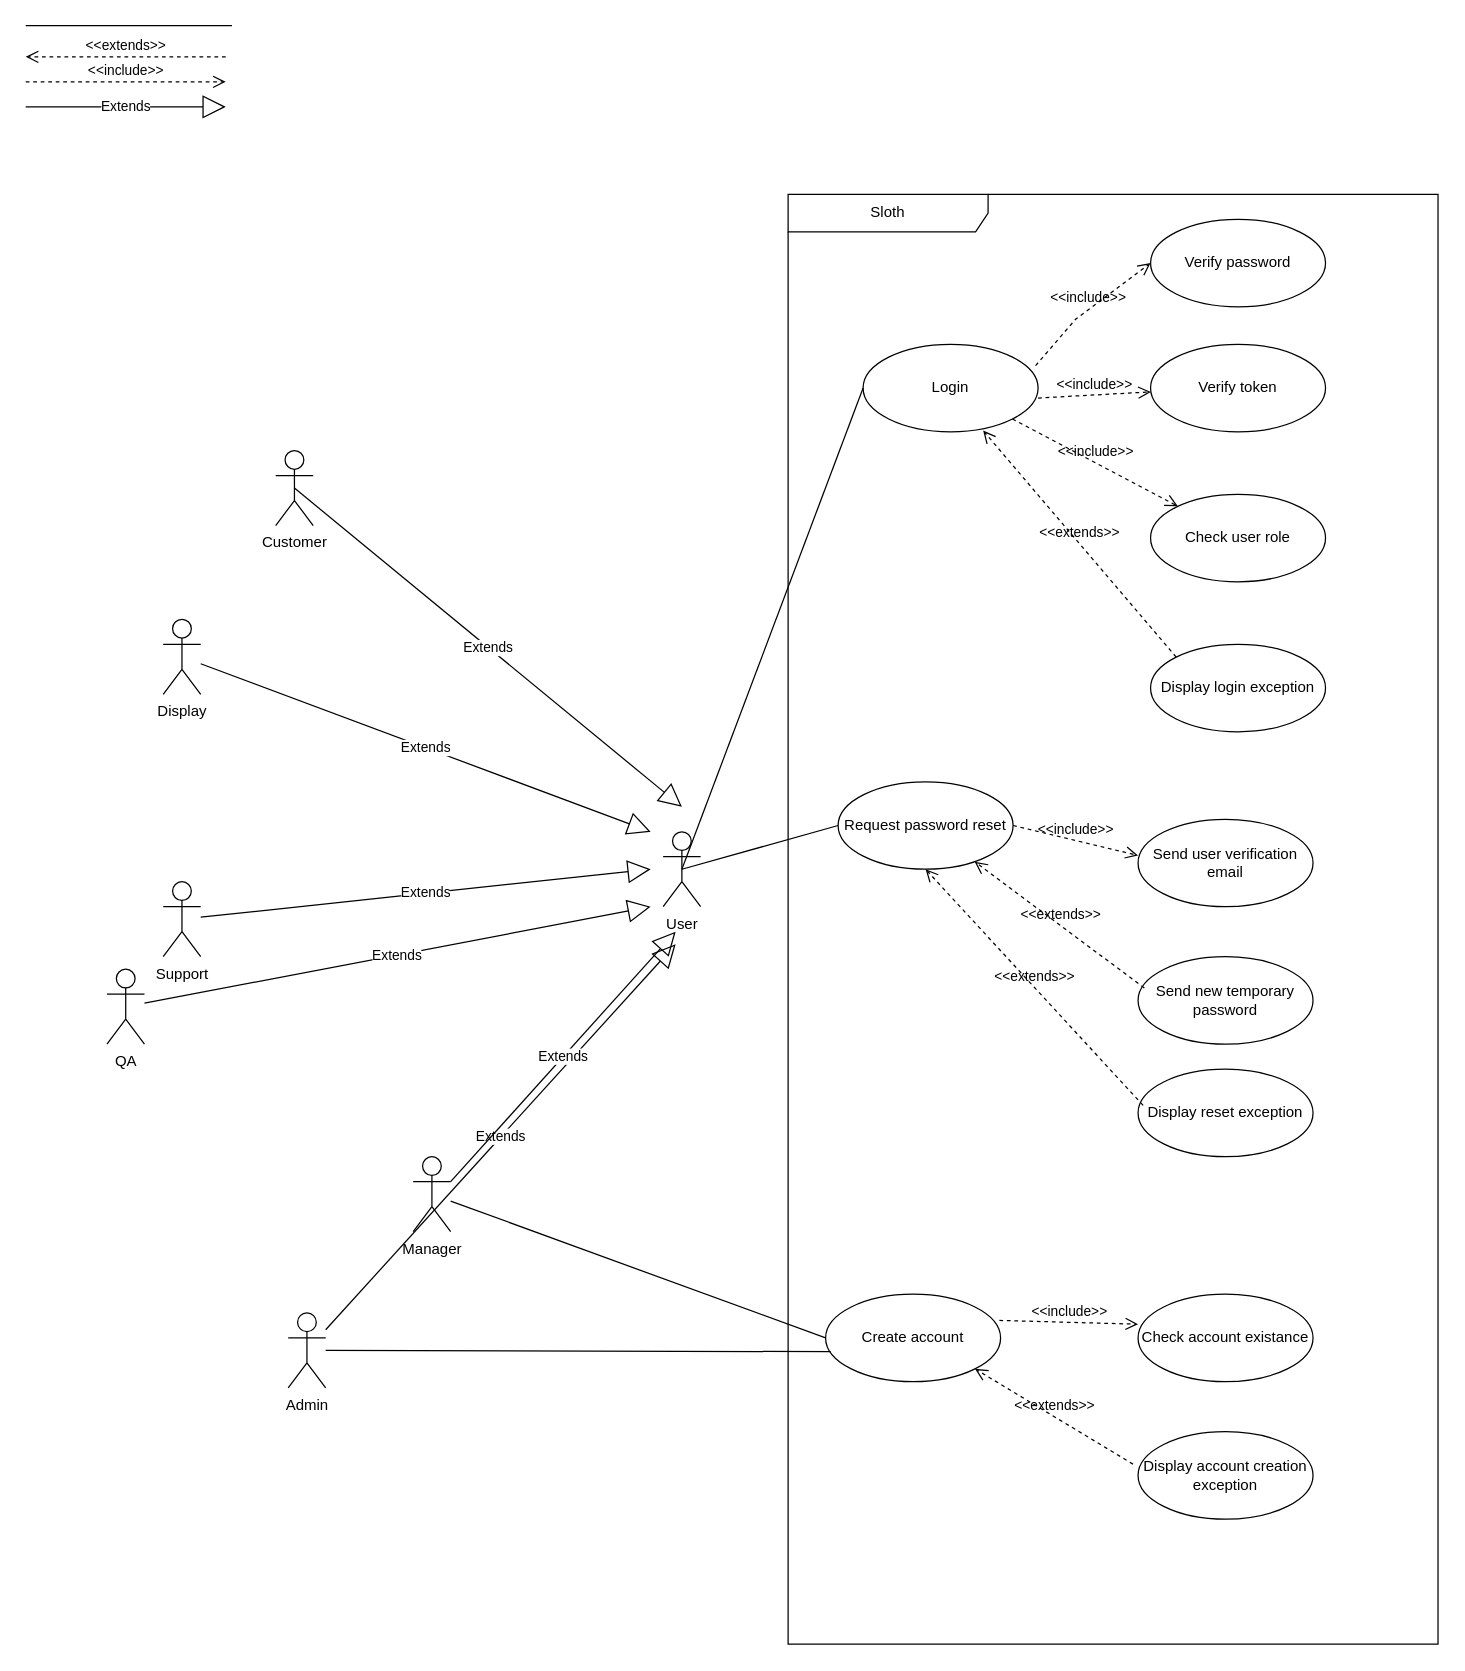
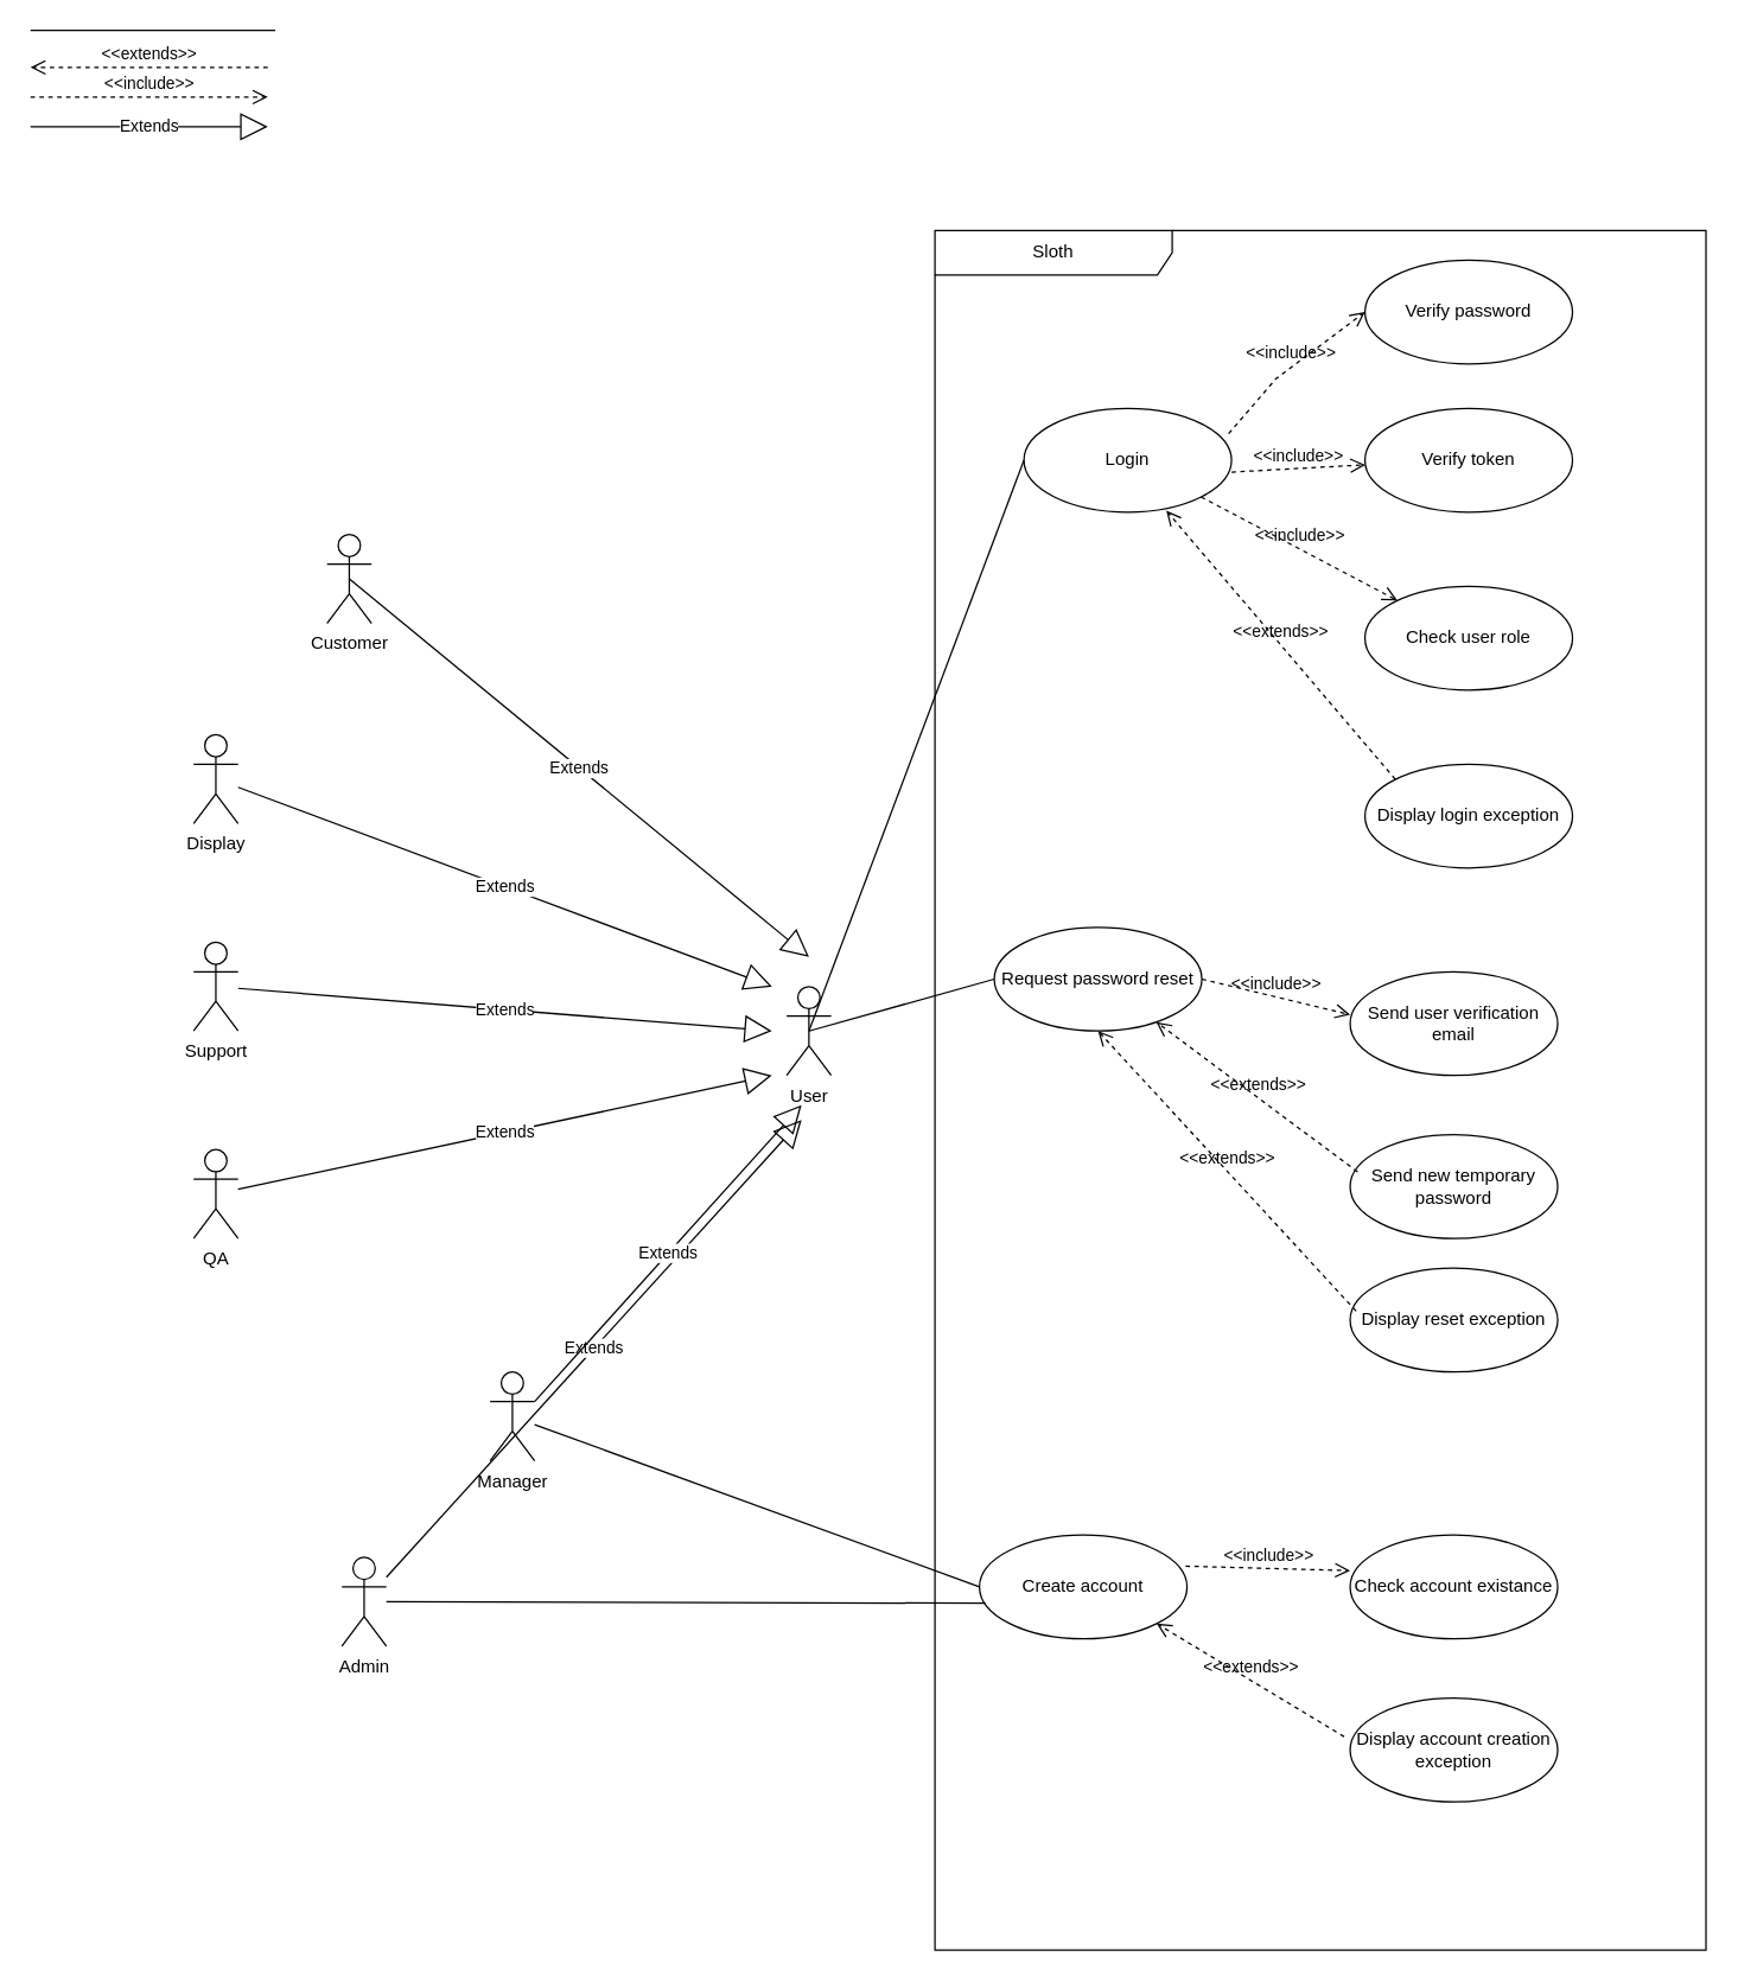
  <mxCell id="0" />
  <mxCell id="1" parent="0" />
- <mxCell id="2" value="Support" style="shape=umlActor;verticalLabelPosition=bottom;verticalAlign=top;html=1;outlineConnect=0;" parent="1" vertex="1"><mxGeometry x="130" y="705" width="30" height="60" as="geometry" /></mxCell>
+ <mxCell id="2" value="Support" style="shape=umlActor;verticalLabelPosition=bottom;verticalAlign=top;html=1;outlineConnect=0;" parent="1" vertex="1"><mxGeometry x="130" y="635" width="30" height="60" as="geometry" /></mxCell>
  <mxCell id="3" value="Customer" style="shape=umlActor;verticalLabelPosition=bottom;verticalAlign=top;html=1;outlineConnect=0;" parent="1" vertex="1"><mxGeometry x="220" y="360" width="30" height="60" as="geometry" /></mxCell>
  <mxCell id="4" value="Display" style="shape=umlActor;verticalLabelPosition=bottom;verticalAlign=top;html=1;outlineConnect=0;" parent="1" vertex="1"><mxGeometry x="130" y="495" width="30" height="60" as="geometry" /></mxCell>
  <mxCell id="5" value="Manager" style="shape=umlActor;verticalLabelPosition=bottom;verticalAlign=top;html=1;outlineConnect=0;" parent="1" vertex="1"><mxGeometry x="330" y="925" width="30" height="60" as="geometry" /></mxCell>
- <mxCell id="6" value="QA" style="shape=umlActor;verticalLabelPosition=bottom;verticalAlign=top;html=1;outlineConnect=0;" parent="1" vertex="1"><mxGeometry x="85" y="775" width="30" height="60" as="geometry" /></mxCell>
+ <mxCell id="6" value="QA" style="shape=umlActor;verticalLabelPosition=bottom;verticalAlign=top;html=1;outlineConnect=0;" parent="1" vertex="1"><mxGeometry x="130" y="775" width="30" height="60" as="geometry" /></mxCell>
  <mxCell id="7" value="Admin" style="shape=umlActor;verticalLabelPosition=bottom;verticalAlign=top;html=1;outlineConnect=0;" parent="1" vertex="1"><mxGeometry x="230" y="1050" width="30" height="60" as="geometry" /></mxCell>
  <mxCell id="8" value="Login" style="ellipse;whiteSpace=wrap;html=1;" parent="1" vertex="1"><mxGeometry x="690" y="275" width="140" height="70" as="geometry" /></mxCell>
  <mxCell id="9" value="Verify password" style="ellipse;whiteSpace=wrap;html=1;" parent="1" vertex="1"><mxGeometry x="920" width="140" height="70" as="geometry" y="175" /></mxCell>
  <mxCell id="10" value="&amp;lt;&amp;lt;include&amp;gt;&amp;gt;" style="endArrow=open;startArrow=none;endFill=0;startFill=0;endSize=8;html=1;verticalAlign=bottom;dashed=1;labelBackgroundColor=none;rounded=0;exitX=0.986;exitY=0.243;exitDx=0;exitDy=0;entryX=0;entryY=0.5;entryDx=0;entryDy=0;exitPerimeter=0;" parent="1" source="8" target="9" edge="1"><mxGeometry width="160" relative="1" as="geometry"><mxPoint x="1000" y="465" as="sourcePoint" /><mxPoint x="1160" y="465" as="targetPoint" /><Array as="points"><mxPoint x="860" y="255" /></Array></mxGeometry></mxCell>
  <mxCell id="11" value="&amp;lt;&amp;lt;include&amp;gt;&amp;gt;" style="endArrow=open;startArrow=none;endFill=0;startFill=0;endSize=8;html=1;verticalAlign=bottom;dashed=1;labelBackgroundColor=none;rounded=0;exitX=1;exitY=1;exitDx=0;exitDy=0;" parent="1" source="8" target="12" edge="1"><mxGeometry width="160" relative="1" as="geometry"><mxPoint x="740" y="405" as="sourcePoint" /><mxPoint x="830" y="405" as="targetPoint" /></mxGeometry></mxCell>
  <mxCell id="12" value="Check user role" style="ellipse;whiteSpace=wrap;html=1;" parent="1" vertex="1"><mxGeometry x="920" y="395" width="140" height="70" as="geometry" /></mxCell>
  <mxCell id="13" value="Display login exception" style="ellipse;whiteSpace=wrap;html=1;" parent="1" vertex="1"><mxGeometry x="920" y="515" width="140" height="70" as="geometry" /></mxCell>
  <mxCell id="14" value="&amp;lt;&amp;lt;extends&amp;gt;&amp;gt;" style="endArrow=open;startArrow=none;endFill=0;startFill=0;endSize=8;html=1;verticalAlign=bottom;dashed=1;labelBackgroundColor=none;rounded=0;exitX=0;exitY=0;exitDx=0;exitDy=0;entryX=0.686;entryY=0.986;entryDx=0;entryDy=0;entryPerimeter=0;" parent="1" source="13" target="8" edge="1"><mxGeometry width="160" relative="1" as="geometry"><mxPoint x="819" y="345" as="sourcePoint" /><mxPoint x="952" y="415" as="targetPoint" /></mxGeometry></mxCell>
  <mxCell id="15" value="User" style="shape=umlActor;verticalLabelPosition=bottom;verticalAlign=top;html=1;outlineConnect=0;" parent="1" vertex="1"><mxGeometry x="530" y="665" width="30" height="60" as="geometry" /></mxCell>
  <mxCell id="16" value="" style="endArrow=none;html=1;rounded=0;exitX=0.5;exitY=0.5;exitDx=0;exitDy=0;exitPerimeter=0;entryX=0;entryY=0.5;entryDx=0;entryDy=0;" parent="1" source="15" target="8" edge="1"><mxGeometry width="50" height="50" relative="1" as="geometry"><mxPoint x="1060" y="685" as="sourcePoint" /><mxPoint x="1110" y="635" as="targetPoint" /></mxGeometry></mxCell>
  <mxCell id="17" value="Extends" style="endArrow=block;endSize=16;endFill=0;html=1;rounded=0;exitX=0.5;exitY=0.5;exitDx=0;exitDy=0;exitPerimeter=0;" parent="1" source="3" edge="1"><mxGeometry width="160" relative="1" as="geometry"><mxPoint x="680" y="975" as="sourcePoint" /><mxPoint x="545" y="645" as="targetPoint" /></mxGeometry></mxCell>
  <mxCell id="18" value="Extends" style="endArrow=block;endSize=16;endFill=0;html=1;rounded=0;" parent="1" source="7" edge="1"><mxGeometry width="160" relative="1" as="geometry"><mxPoint x="475" y="935" as="sourcePoint" /><mxPoint x="540" y="755" as="targetPoint" /></mxGeometry></mxCell>
  <mxCell id="19" value="Extends" style="endArrow=block;endSize=16;endFill=0;html=1;rounded=0;" parent="1" source="4" edge="1"><mxGeometry width="160" relative="1" as="geometry"><mxPoint x="450" y="509" as="sourcePoint" /><mxPoint x="520" y="665" as="targetPoint" /></mxGeometry></mxCell>
  <mxCell id="20" value="Extends" style="endArrow=block;endSize=16;endFill=0;html=1;rounded=0;" parent="1" source="2" edge="1"><mxGeometry width="160" relative="1" as="geometry"><mxPoint x="450" y="632" as="sourcePoint" /><mxPoint x="520" y="695" as="targetPoint" /></mxGeometry></mxCell>
  <mxCell id="21" value="Extends" style="endArrow=block;endSize=16;endFill=0;html=1;rounded=0;" parent="1" source="6" edge="1"><mxGeometry width="160" relative="1" as="geometry"><mxPoint x="450" y="756" as="sourcePoint" /><mxPoint x="520" y="725" as="targetPoint" /></mxGeometry></mxCell>
  <mxCell id="22" value="Extends" style="endArrow=block;endSize=16;endFill=0;html=1;rounded=0;exitX=1;exitY=0.333;exitDx=0;exitDy=0;exitPerimeter=0;" parent="1" source="5" edge="1"><mxGeometry width="160" relative="1" as="geometry"><mxPoint x="450" y="1025" as="sourcePoint" /><mxPoint x="540" y="745" as="targetPoint" /></mxGeometry></mxCell>
  <mxCell id="23" value="Create account" style="ellipse;whiteSpace=wrap;html=1;" parent="1" vertex="1"><mxGeometry x="660" y="1035" width="140" height="70" as="geometry" /></mxCell>
  <mxCell id="24" value="Request password reset" style="ellipse;whiteSpace=wrap;html=1;" parent="1" vertex="1"><mxGeometry x="670" y="625" width="140" height="70" as="geometry" /></mxCell>
  <mxCell id="25" value="" style="endArrow=none;html=1;rounded=0;entryX=0;entryY=0.5;entryDx=0;entryDy=0;" parent="1" edge="1"><mxGeometry width="50" height="50" relative="1" as="geometry"><mxPoint x="20" y="20" as="sourcePoint" /><mxPoint x="185" y="20" as="targetPoint" /></mxGeometry></mxCell>
  <mxCell id="26" value="&amp;lt;&amp;lt;extends&amp;gt;&amp;gt;" style="endArrow=open;startArrow=none;endFill=0;startFill=0;endSize=8;html=1;verticalAlign=bottom;dashed=1;labelBackgroundColor=none;rounded=0;entryX=0.686;entryY=0.986;entryDx=0;entryDy=0;entryPerimeter=0;" parent="1" edge="1"><mxGeometry width="160" relative="1" as="geometry"><mxPoint x="180" y="45" as="sourcePoint" /><mxPoint x="20" y="45" as="targetPoint" /></mxGeometry></mxCell>
  <mxCell id="27" value="&amp;lt;&amp;lt;include&amp;gt;&amp;gt;" style="endArrow=open;startArrow=none;endFill=0;startFill=0;endSize=8;html=1;verticalAlign=bottom;dashed=1;labelBackgroundColor=none;rounded=0;exitX=1;exitY=1;exitDx=0;exitDy=0;" parent="1" edge="1"><mxGeometry width="160" relative="1" as="geometry"><mxPoint x="20" y="65" as="sourcePoint" /><mxPoint x="180" y="65" as="targetPoint" /></mxGeometry></mxCell>
  <mxCell id="28" value="Extends" style="endArrow=block;endSize=16;endFill=0;html=1;rounded=0;exitX=0.5;exitY=0.5;exitDx=0;exitDy=0;exitPerimeter=0;" parent="1" edge="1"><mxGeometry width="160" relative="1" as="geometry"><mxPoint x="20" y="85" as="sourcePoint" /><mxPoint x="180" y="85" as="targetPoint" /></mxGeometry></mxCell>
  <mxCell id="29" value="Check account existance" style="ellipse;whiteSpace=wrap;html=1;" parent="1" vertex="1"><mxGeometry x="910" y="1035" width="140" height="70" as="geometry" /></mxCell>
  <mxCell id="30" value="" style="endArrow=none;html=1;rounded=0;entryX=0;entryY=0.5;entryDx=0;entryDy=0;" parent="1" source="5" target="23" edge="1"><mxGeometry width="50" height="50" relative="1" as="geometry"><mxPoint x="365" y="1055" as="sourcePoint" /><mxPoint x="530" y="1055" as="targetPoint" /></mxGeometry></mxCell>
  <mxCell id="31" value="" style="endArrow=none;html=1;rounded=0;entryX=0.029;entryY=0.657;entryDx=0;entryDy=0;entryPerimeter=0;" parent="1" source="7" target="23" edge="1"><mxGeometry width="50" height="50" relative="1" as="geometry"><mxPoint x="240" y="962" as="sourcePoint" /><mxPoint x="700" y="885" as="targetPoint" /></mxGeometry></mxCell>
  <mxCell id="32" value="Display account creation exception" style="ellipse;whiteSpace=wrap;html=1;" parent="1" vertex="1"><mxGeometry x="910" y="1145" width="140" height="70" as="geometry" /></mxCell>
  <mxCell id="33" value="&amp;lt;&amp;lt;extends&amp;gt;&amp;gt;" style="endArrow=open;startArrow=none;endFill=0;startFill=0;endSize=8;html=1;verticalAlign=bottom;dashed=1;labelBackgroundColor=none;rounded=0;exitX=-0.029;exitY=0.371;exitDx=0;exitDy=0;entryX=1;entryY=1;entryDx=0;entryDy=0;exitPerimeter=0;" parent="1" source="32" target="23" edge="1"><mxGeometry width="160" relative="1" as="geometry"><mxPoint x="941" y="645" as="sourcePoint" /><mxPoint x="786" y="464" as="targetPoint" /></mxGeometry></mxCell>
  <mxCell id="34" value="&amp;lt;&amp;lt;include&amp;gt;&amp;gt;" style="endArrow=open;startArrow=none;endFill=0;startFill=0;endSize=8;html=1;verticalAlign=bottom;dashed=1;labelBackgroundColor=none;rounded=0;exitX=0.993;exitY=0.3;exitDx=0;exitDy=0;exitPerimeter=0;entryX=0;entryY=0.343;entryDx=0;entryDy=0;entryPerimeter=0;" parent="1" source="23" target="29" edge="1"><mxGeometry width="160" relative="1" as="geometry"><mxPoint x="809" y="455" as="sourcePoint" /><mxPoint x="942" y="525" as="targetPoint" /></mxGeometry></mxCell>
  <mxCell id="35" value="" style="endArrow=none;html=1;rounded=0;exitX=0.5;exitY=0.5;exitDx=0;exitDy=0;exitPerimeter=0;entryX=0;entryY=0.5;entryDx=0;entryDy=0;" parent="1" source="15" target="24" edge="1"><mxGeometry width="50" height="50" relative="1" as="geometry"><mxPoint x="555" y="705" as="sourcePoint" /><mxPoint x="700" y="320" as="targetPoint" /></mxGeometry></mxCell>
  <mxCell id="36" value="Send user verification email" style="ellipse;whiteSpace=wrap;html=1;" parent="1" vertex="1"><mxGeometry x="910" y="655" width="140" height="70" as="geometry" /></mxCell>
  <mxCell id="37" value="&amp;lt;&amp;lt;include&amp;gt;&amp;gt;" style="endArrow=open;startArrow=none;endFill=0;startFill=0;endSize=8;html=1;verticalAlign=bottom;dashed=1;labelBackgroundColor=none;rounded=0;exitX=1;exitY=0.5;exitDx=0;exitDy=0;entryX=0;entryY=0.414;entryDx=0;entryDy=0;entryPerimeter=0;" parent="1" source="24" target="36" edge="1"><mxGeometry width="160" relative="1" as="geometry"><mxPoint x="809" y="355" as="sourcePoint" /><mxPoint x="942" y="425" as="targetPoint" /></mxGeometry></mxCell>
  <mxCell id="38" value="Send new temporary password" style="ellipse;whiteSpace=wrap;html=1;" parent="1" vertex="1"><mxGeometry x="910" y="765" width="140" height="70" as="geometry" /></mxCell>
  <mxCell id="39" value="Display reset exception" style="ellipse;whiteSpace=wrap;html=1;" parent="1" vertex="1"><mxGeometry x="910" y="855" width="140" height="70" as="geometry" /></mxCell>
  <mxCell id="40" value="&amp;lt;&amp;lt;extends&amp;gt;&amp;gt;" style="endArrow=open;startArrow=none;endFill=0;startFill=0;endSize=8;html=1;verticalAlign=bottom;dashed=1;labelBackgroundColor=none;rounded=0;exitX=0.036;exitY=0.357;exitDx=0;exitDy=0;exitPerimeter=0;" parent="1" source="38" target="24" edge="1"><mxGeometry x="-0.006" width="160" relative="1" as="geometry"><mxPoint x="900" y="785" as="sourcePoint" /><mxPoint x="786" y="364" as="targetPoint" /><mxPoint as="offset" /></mxGeometry></mxCell>
  <mxCell id="41" value="&amp;lt;&amp;lt;extends&amp;gt;&amp;gt;" style="endArrow=open;startArrow=none;endFill=0;startFill=0;endSize=8;html=1;verticalAlign=bottom;dashed=1;labelBackgroundColor=none;rounded=0;exitX=0.029;exitY=0.414;exitDx=0;exitDy=0;exitPerimeter=0;entryX=0.5;entryY=1;entryDx=0;entryDy=0;" parent="1" source="39" target="24" edge="1"><mxGeometry x="-0.006" width="160" relative="1" as="geometry"><mxPoint x="866" y="796" as="sourcePoint" /><mxPoint x="730" y="695" as="targetPoint" /><mxPoint as="offset" /></mxGeometry></mxCell>
  <mxCell id="42" value="Verify token" style="ellipse;whiteSpace=wrap;html=1;" parent="1" vertex="1"><mxGeometry x="920" y="275" width="140" height="70" as="geometry" /></mxCell>
  <mxCell id="43" value="&amp;lt;&amp;lt;include&amp;gt;&amp;gt;" style="endArrow=open;startArrow=none;endFill=0;startFill=0;endSize=8;html=1;verticalAlign=bottom;dashed=1;labelBackgroundColor=none;rounded=0;exitX=1;exitY=0.614;exitDx=0;exitDy=0;exitPerimeter=0;" parent="1" source="8" target="42" edge="1"><mxGeometry width="160" relative="1" as="geometry"><mxPoint x="840" y="320" as="sourcePoint" /><mxPoint x="930" y="220" as="targetPoint" /><Array as="points" /></mxGeometry></mxCell>
  <mxCell id="44" value="Sloth" style="shape=umlFrame;whiteSpace=wrap;html=1;pointerEvents=0;recursiveResize=0;container=1;collapsible=0;width=160;" vertex="1" parent="1"><mxGeometry x="630" y="155" width="520" height="1160" as="geometry" /></mxCell>
